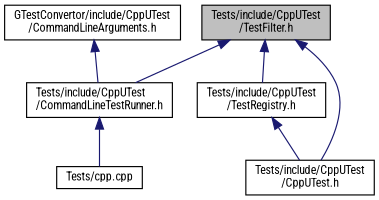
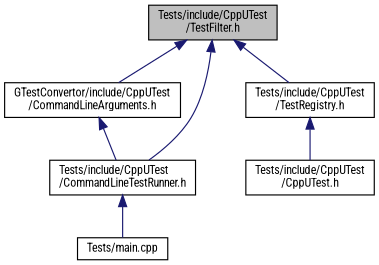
  digraph {
    fontname="Roboto Condensed"
    node [color=black fillcolor=white fontname="Roboto Condensed" fontsize=10 shape=record style=filled]
    edge [color=midnightblue dir=back fontname="Roboto Condensed" fontsize=10 labelfontname=Helvetica labelfontsize=10 style=solid]
    n1 [fillcolor=grey75 fontcolor=black height=0.2 label="Tests/include/CppUTest\l/TestFilter.h" width=0.4]
    n2 [height=0.2 label="GTestConvertor/include/CppUTest\l/CommandLineArguments.h" width=0.4]
    n3 [height=0.2 label="Tests/include/CppUTest\l/CommandLineTestRunner.h" width=0.4]
    n4 [height=0.2 label="Tests/include/CppUTest\l/TestRegistry.h" width=0.4]
-   n5 [height=0.2 label="Tests/cpp.cpp" width=0.4]
+   n5 [height=0.2 label="Tests/main.cpp" width=0.4]
    n6 [height=0.2 label="Tests/include/CppUTest\l/CppUTest.h" width=0.4]
-   n1 -> n6
+   n1 -> n2
    n1 -> n3
    n1 -> n4
    n2 -> n3
    n3 -> n5
    n4 -> n6
  }
